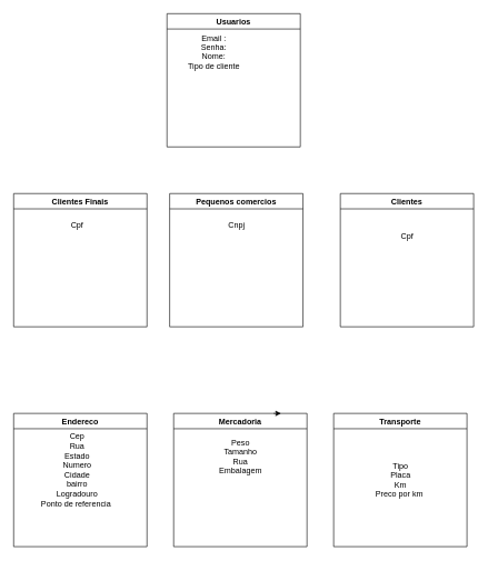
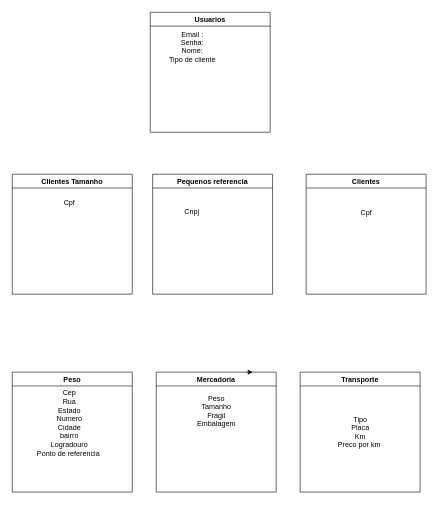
  <mxCell id="0" />
  <mxCell id="1" parent="0" />
  <mxCell id="2" value="Usuarios" style="swimlane;" vertex="1" parent="1"><mxGeometry x="250" y="20" width="200" height="200" as="geometry" /></mxCell>
  <mxCell id="3" value="Email :&lt;div&gt;Senha:&lt;/div&gt;&lt;div&gt;Nome:&lt;/div&gt;&lt;div&gt;Tipo de cliente&lt;/div&gt;&lt;div&gt;&lt;br&gt;&lt;/div&gt;" style="text;html=1;align=center;verticalAlign=middle;resizable=0;points=[];autosize=1;strokeColor=none;fillColor=none;" vertex="1" parent="2"><mxGeometry x="20" y="20" width="100" height="90" as="geometry" /></mxCell>
- <mxCell id="4" value="Clientes Finais" style="swimlane;startSize=23;" vertex="1" parent="1"><mxGeometry x="20" y="290" width="200" height="200" as="geometry" /></mxCell>
+ <mxCell id="4" value="Clientes Tamanho" style="swimlane;startSize=23;" vertex="1" parent="1"><mxGeometry x="20" y="290" width="200" height="200" as="geometry" /></mxCell>
  <mxCell id="5" value="Cpf&lt;div&gt;&lt;br&gt;&lt;/div&gt;" style="text;html=1;align=center;verticalAlign=middle;resizable=0;points=[];autosize=1;strokeColor=none;fillColor=none;" vertex="1" parent="4"><mxGeometry x="75" y="35" width="40" height="40" as="geometry" /></mxCell>
  <mxCell id="6" value="Clientes" style="swimlane;" vertex="1" parent="1"><mxGeometry x="510" y="290" width="200" height="200" as="geometry" /></mxCell>
  <mxCell id="7" value="Cpf" style="text;html=1;align=center;verticalAlign=middle;resizable=0;points=[];autosize=1;strokeColor=none;fillColor=none;" vertex="1" parent="6"><mxGeometry x="80" y="50" width="40" height="30" as="geometry" /></mxCell>
  <mxCell id="8" value="Mercadoria" style="swimlane;" vertex="1" parent="1"><mxGeometry x="260" y="620" width="200" height="200" as="geometry" /></mxCell>
- <mxCell id="9" value="Peso&lt;div&gt;Tamanho&lt;/div&gt;&lt;div&gt;Rua&lt;/div&gt;&lt;div&gt;Embalagem&lt;/div&gt;" style="text;html=1;align=center;verticalAlign=middle;resizable=0;points=[];autosize=1;strokeColor=none;fillColor=none;" vertex="1" parent="8"><mxGeometry x="55" y="30" width="90" height="70" as="geometry" /></mxCell>
- <mxCell id="10" value="Pequenos comercios" style="swimlane;" vertex="1" parent="1"><mxGeometry x="254" y="290" width="200" height="200" as="geometry" /></mxCell>
- <mxCell id="11" value="Cnpj&lt;div&gt;&lt;br&gt;&lt;/div&gt;" style="text;html=1;align=center;verticalAlign=middle;resizable=0;points=[];autosize=1;strokeColor=none;fillColor=none;" vertex="1" parent="10"><mxGeometry x="75" y="35" width="50" height="40" as="geometry" /></mxCell>
+ <mxCell id="9" value="Peso&lt;div&gt;Tamanho&lt;/div&gt;&lt;div&gt;Fragil&lt;/div&gt;&lt;div&gt;Embalagem&lt;/div&gt;" style="text;html=1;align=center;verticalAlign=middle;resizable=0;points=[];autosize=1;strokeColor=none;fillColor=none;" vertex="1" parent="8"><mxGeometry x="55" y="30" width="90" height="70" as="geometry" /></mxCell>
+ <mxCell id="10" value="Pequenos referencia" style="swimlane;" vertex="1" parent="1"><mxGeometry x="254" y="290" width="200" height="200" as="geometry" /></mxCell>
+ <mxCell id="11" value="Cnpj&lt;div&gt;&lt;br&gt;&lt;/div&gt;" style="text;html=1;align=center;verticalAlign=middle;resizable=0;points=[];autosize=1;strokeColor=none;fillColor=none;" vertex="1" parent="10"><mxGeometry x="40" y="50" width="50" height="40" as="geometry" /></mxCell>
  <mxCell id="12" value="Transporte" style="swimlane;" vertex="1" parent="1"><mxGeometry x="500" y="620" width="200" height="200" as="geometry" /></mxCell>
  <mxCell id="13" value="Tipo&lt;div&gt;Placa&lt;/div&gt;&lt;div&gt;Km&lt;/div&gt;&lt;div&gt;Preco por km&amp;nbsp;&lt;/div&gt;" style="text;html=1;align=center;verticalAlign=middle;resizable=0;points=[];autosize=1;strokeColor=none;fillColor=none;" vertex="1" parent="12"><mxGeometry x="50" y="65" width="100" height="70" as="geometry" /></mxCell>
- <mxCell id="14" value="Endereco" style="swimlane;" vertex="1" parent="1"><mxGeometry x="20" y="620" width="200" height="200" as="geometry" /></mxCell>
+ <mxCell id="14" value="Peso" style="swimlane;" vertex="1" parent="1"><mxGeometry x="20" y="620" width="200" height="200" as="geometry" /></mxCell>
  <mxCell id="15" value="Cep&lt;div&gt;Rua&lt;/div&gt;&lt;div&gt;Estado&lt;/div&gt;&lt;div&gt;Numero&lt;/div&gt;&lt;div&gt;Cidade&lt;/div&gt;&lt;div&gt;bairro&lt;/div&gt;&lt;div&gt;Logradouro&lt;/div&gt;&lt;div&gt;Ponto de referencia&amp;nbsp;&lt;/div&gt;" style="text;html=1;align=center;verticalAlign=middle;resizable=0;points=[];autosize=1;strokeColor=none;fillColor=none;" vertex="1" parent="14"><mxGeometry x="30" y="20" width="130" height="130" as="geometry" /></mxCell>
  <mxCell id="16" style="edgeStyle=orthogonalEdgeStyle;rounded=0;orthogonalLoop=1;jettySize=auto;html=1;exitX=0.75;exitY=0;exitDx=0;exitDy=0;entryX=0.805;entryY=0;entryDx=0;entryDy=0;entryPerimeter=0;" edge="1" parent="1" source="8" target="8"><mxGeometry relative="1" as="geometry" /></mxCell>
